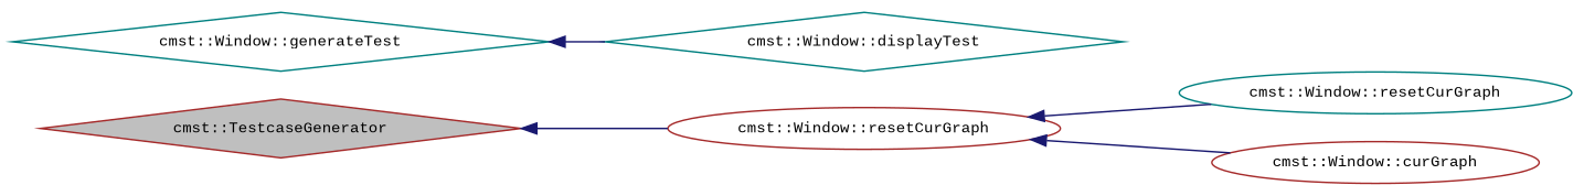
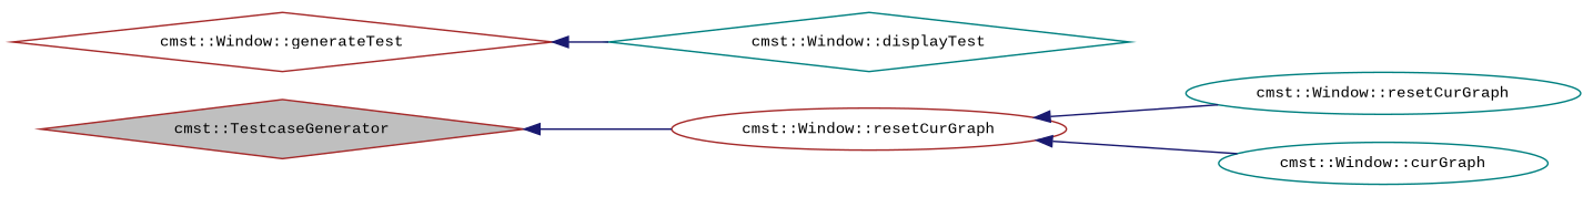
  digraph {
    fontname="Liberation Mono"
    rankdir=LR
    node [color=brown fillcolor=white fontname="Liberation Mono" fontsize=10 shape=diamond style=filled]
    edge [color=midnightblue dir=back fontname="Liberation Mono" fontsize=10 labelfontname=Helvetica labelfontsize=10 style=solid]
    n1 [fillcolor=grey75 fontcolor=black height=0.2 label="cmst::TestcaseGenerator" width=0.4]
    n2 [height=0.2 label="cmst::Window::resetCurGraph" shape=ellipse width=0.4]
    n3 [color=teal height=0.2 label="cmst::Window::resetCurGraph" shape=ellipse width=0.4]
-   n4 [height=0.2 label="cmst::Window::curGraph" shape=ellipse width=0.4]
-   n5 [color=teal height=0.2 label="cmst::Window::generateTest" width=0.4]
+   n4 [color=teal height=0.2 label="cmst::Window::curGraph" shape=ellipse width=0.4]
+   n5 [height=0.2 label="cmst::Window::generateTest" width=0.4]
    n6 [color=teal height=0.2 label="cmst::Window::displayTest" width=0.4]
    n1 -> n2
    n2 -> n3
    n2 -> n4
    n5 -> n6
  }
